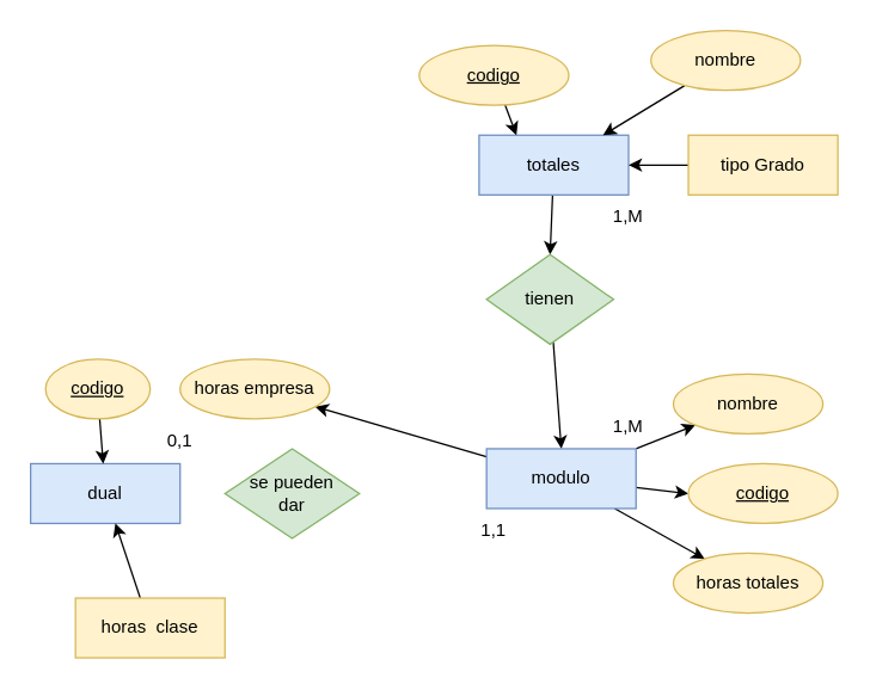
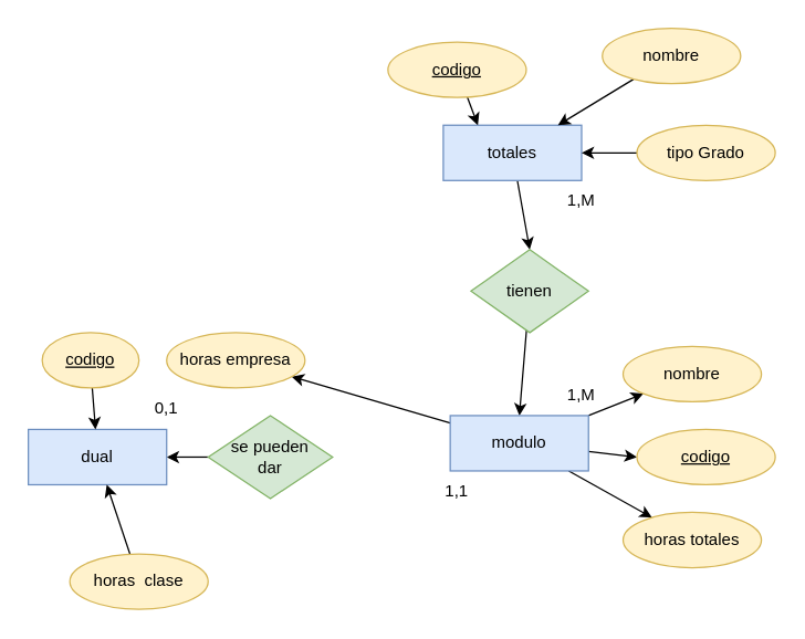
  <mxCell id="0" />
  <mxCell id="1" parent="0" />
  <mxCell id="2" style="edgeStyle=none;rounded=0;orthogonalLoop=1;jettySize=auto;html=1;entryX=0.5;entryY=0;entryDx=0;entryDy=0;" parent="1" source="3" target="5" edge="1"><mxGeometry relative="1" as="geometry" /></mxCell>
  <mxCell id="3" value="totales" style="whiteSpace=wrap;html=1;align=center;fillColor=#dae8fc;strokeColor=#6c8ebf;" parent="1" vertex="1"><mxGeometry x="320" y="90" width="100" height="40" as="geometry" /></mxCell>
  <mxCell id="4" style="edgeStyle=none;rounded=0;orthogonalLoop=1;jettySize=auto;html=1;entryX=0.5;entryY=0;entryDx=0;entryDy=0;" parent="1" source="5" target="16" edge="1"><mxGeometry relative="1" as="geometry" /></mxCell>
- <mxCell id="5" value="tienen" style="shape=rhombus;perimeter=rhombusPerimeter;whiteSpace=wrap;html=1;align=center;fillColor=#d5e8d4;strokeColor=#82b366;" parent="1" vertex="1"><mxGeometry x="325" y="170" width="85" height="60" as="geometry" /></mxCell>
+ <mxCell id="5" value="tienen" style="shape=rhombus;perimeter=rhombusPerimeter;whiteSpace=wrap;html=1;align=center;fillColor=#d5e8d4;strokeColor=#82b366;" parent="1" vertex="1"><mxGeometry x="340" y="180" width="85" height="60" as="geometry" /></mxCell>
  <mxCell id="6" style="edgeStyle=none;rounded=0;orthogonalLoop=1;jettySize=auto;html=1;" parent="1" source="7" target="3" edge="1"><mxGeometry relative="1" as="geometry" /></mxCell>
  <mxCell id="7" value="nombre" style="ellipse;whiteSpace=wrap;html=1;align=center;fillColor=#fff2cc;strokeColor=#d6b656;" parent="1" vertex="1"><mxGeometry x="435" y="20" width="100" height="40" as="geometry" /></mxCell>
  <mxCell id="8" style="edgeStyle=none;rounded=0;orthogonalLoop=1;jettySize=auto;html=1;entryX=0.25;entryY=0;entryDx=0;entryDy=0;" parent="1" source="9" target="3" edge="1"><mxGeometry relative="1" as="geometry" /></mxCell>
  <mxCell id="9" value="codigo" style="ellipse;whiteSpace=wrap;html=1;align=center;fontStyle=4;fillColor=#fff2cc;strokeColor=#d6b656;" parent="1" vertex="1"><mxGeometry x="280" y="30" width="100" height="40" as="geometry" /></mxCell>
  <mxCell id="10" style="edgeStyle=none;rounded=0;orthogonalLoop=1;jettySize=auto;html=1;entryX=1;entryY=0.5;entryDx=0;entryDy=0;" parent="1" source="11" target="3" edge="1"><mxGeometry relative="1" as="geometry" /></mxCell>
- <mxCell id="11" value="tipo Grado" style="whiteSpace=wrap;html=1;align=center;fillColor=#fff2cc;strokeColor=#d6b656;rounded=0;" parent="1" vertex="1"><mxGeometry x="460" y="90" width="100" height="40" as="geometry" /></mxCell>
+ <mxCell id="11" value="tipo Grado" style="ellipse;whiteSpace=wrap;html=1;align=center;fillColor=#fff2cc;strokeColor=#d6b656;" parent="1" vertex="1"><mxGeometry x="460" y="90" width="100" height="40" as="geometry" /></mxCell>
  <mxCell id="12" style="edgeStyle=none;rounded=0;orthogonalLoop=1;jettySize=auto;html=1;entryX=0;entryY=0.5;entryDx=0;entryDy=0;" parent="1" source="16" target="18" edge="1"><mxGeometry relative="1" as="geometry" /></mxCell>
  <mxCell id="13" style="edgeStyle=none;rounded=0;orthogonalLoop=1;jettySize=auto;html=1;entryX=0;entryY=1;entryDx=0;entryDy=0;" parent="1" source="16" target="17" edge="1"><mxGeometry relative="1" as="geometry" /></mxCell>
  <mxCell id="14" style="edgeStyle=none;rounded=0;orthogonalLoop=1;jettySize=auto;html=1;" parent="1" source="16" target="19" edge="1"><mxGeometry relative="1" as="geometry" /></mxCell>
  <mxCell id="15" style="edgeStyle=none;rounded=0;orthogonalLoop=1;jettySize=auto;html=1;" parent="1" source="16" target="23" edge="1"><mxGeometry relative="1" as="geometry" /></mxCell>
  <mxCell id="16" value="modulo" style="whiteSpace=wrap;html=1;align=center;fillColor=#dae8fc;strokeColor=#6c8ebf;" parent="1" vertex="1"><mxGeometry x="325" y="300" width="100" height="40" as="geometry" /></mxCell>
  <mxCell id="17" value="nombre" style="ellipse;whiteSpace=wrap;html=1;align=center;fillColor=#fff2cc;strokeColor=#d6b656;" parent="1" vertex="1"><mxGeometry x="450" y="250" width="100" height="40" as="geometry" /></mxCell>
  <mxCell id="18" value="codigo" style="ellipse;whiteSpace=wrap;html=1;align=center;fontStyle=4;fillColor=#fff2cc;strokeColor=#d6b656;" parent="1" vertex="1"><mxGeometry x="460" y="310" width="100" height="40" as="geometry" /></mxCell>
  <mxCell id="19" value="horas totales" style="ellipse;whiteSpace=wrap;html=1;align=center;fillColor=#fff2cc;strokeColor=#d6b656;" parent="1" vertex="1"><mxGeometry x="450" y="370" width="100" height="40" as="geometry" /></mxCell>
+ <mxCell id="20" style="edgeStyle=none;rounded=0;orthogonalLoop=1;jettySize=auto;html=1;entryX=1;entryY=0.5;entryDx=0;entryDy=0;" parent="1" source="21" target="22" edge="1"><mxGeometry relative="1" as="geometry" /></mxCell>
  <mxCell id="21" value="se pueden&lt;br&gt;dar" style="shape=rhombus;perimeter=rhombusPerimeter;whiteSpace=wrap;html=1;align=center;fillColor=#d5e8d4;strokeColor=#82b366;" parent="1" vertex="1"><mxGeometry x="150" y="300" width="90" height="60" as="geometry" /></mxCell>
  <mxCell id="22" value="dual" style="whiteSpace=wrap;html=1;align=center;fillColor=#dae8fc;strokeColor=#6c8ebf;" parent="1" vertex="1"><mxGeometry x="20" y="310" width="100" height="40" as="geometry" /></mxCell>
  <mxCell id="23" value="horas empresa" style="ellipse;whiteSpace=wrap;html=1;align=center;fillColor=#fff2cc;strokeColor=#d6b656;" parent="1" vertex="1"><mxGeometry x="120" y="240" width="100" height="40" as="geometry" /></mxCell>
  <mxCell id="24" style="edgeStyle=none;rounded=0;orthogonalLoop=1;jettySize=auto;html=1;" parent="1" source="25" target="22" edge="1"><mxGeometry relative="1" as="geometry" /></mxCell>
- <mxCell id="25" value="horas&amp;nbsp; clase" style="whiteSpace=wrap;html=1;align=center;fillColor=#fff2cc;strokeColor=#d6b656;rounded=0;" parent="1" vertex="1"><mxGeometry x="50" y="400" width="100" height="40" as="geometry" /></mxCell>
+ <mxCell id="25" value="horas&amp;nbsp; clase" style="ellipse;whiteSpace=wrap;html=1;align=center;fillColor=#fff2cc;strokeColor=#d6b656;" parent="1" vertex="1"><mxGeometry x="50" y="400" width="100" height="40" as="geometry" /></mxCell>
  <mxCell id="26" value="0,1" style="text;html=1;strokeColor=none;fillColor=none;align=center;verticalAlign=middle;whiteSpace=wrap;rounded=0;" vertex="1" parent="1"><mxGeometry x="90" y="280" width="60" height="30" as="geometry" /></mxCell>
  <mxCell id="27" value="1,1" style="text;html=1;strokeColor=none;fillColor=none;align=center;verticalAlign=middle;whiteSpace=wrap;rounded=0;" vertex="1" parent="1"><mxGeometry x="300" y="340" width="60" height="30" as="geometry" /></mxCell>
  <mxCell id="28" value="1,M" style="text;html=1;strokeColor=none;fillColor=none;align=center;verticalAlign=middle;whiteSpace=wrap;rounded=0;" vertex="1" parent="1"><mxGeometry x="390" y="270" width="60" height="30" as="geometry" /></mxCell>
  <mxCell id="29" value="1,M" style="text;html=1;strokeColor=none;fillColor=none;align=center;verticalAlign=middle;whiteSpace=wrap;rounded=0;" vertex="1" parent="1"><mxGeometry x="390" y="130" width="60" height="30" as="geometry" /></mxCell>
  <mxCell id="30" style="edgeStyle=none;rounded=0;orthogonalLoop=1;jettySize=auto;html=1;" edge="1" parent="1" source="31" target="22"><mxGeometry relative="1" as="geometry" /></mxCell>
  <mxCell id="31" value="codigo" style="ellipse;whiteSpace=wrap;html=1;align=center;fontStyle=4;fillColor=#fff2cc;strokeColor=#d6b656;" vertex="1" parent="1"><mxGeometry x="30" y="240" width="70" height="40" as="geometry" /></mxCell>
